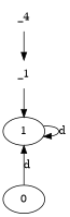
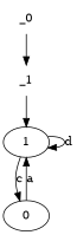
  digraph {
-   _0 [shape=none label=_4]
+   _0 [shape=none]
    _1 [shape=none]
    0
    1
    _0 -> _1
    _1 -> 1
-   0 -> 1 [label=d]
+   0 -> 1 [label=a]
+   1 -> 0 [label=c]
    1 -> 1 [label=d]
  }
